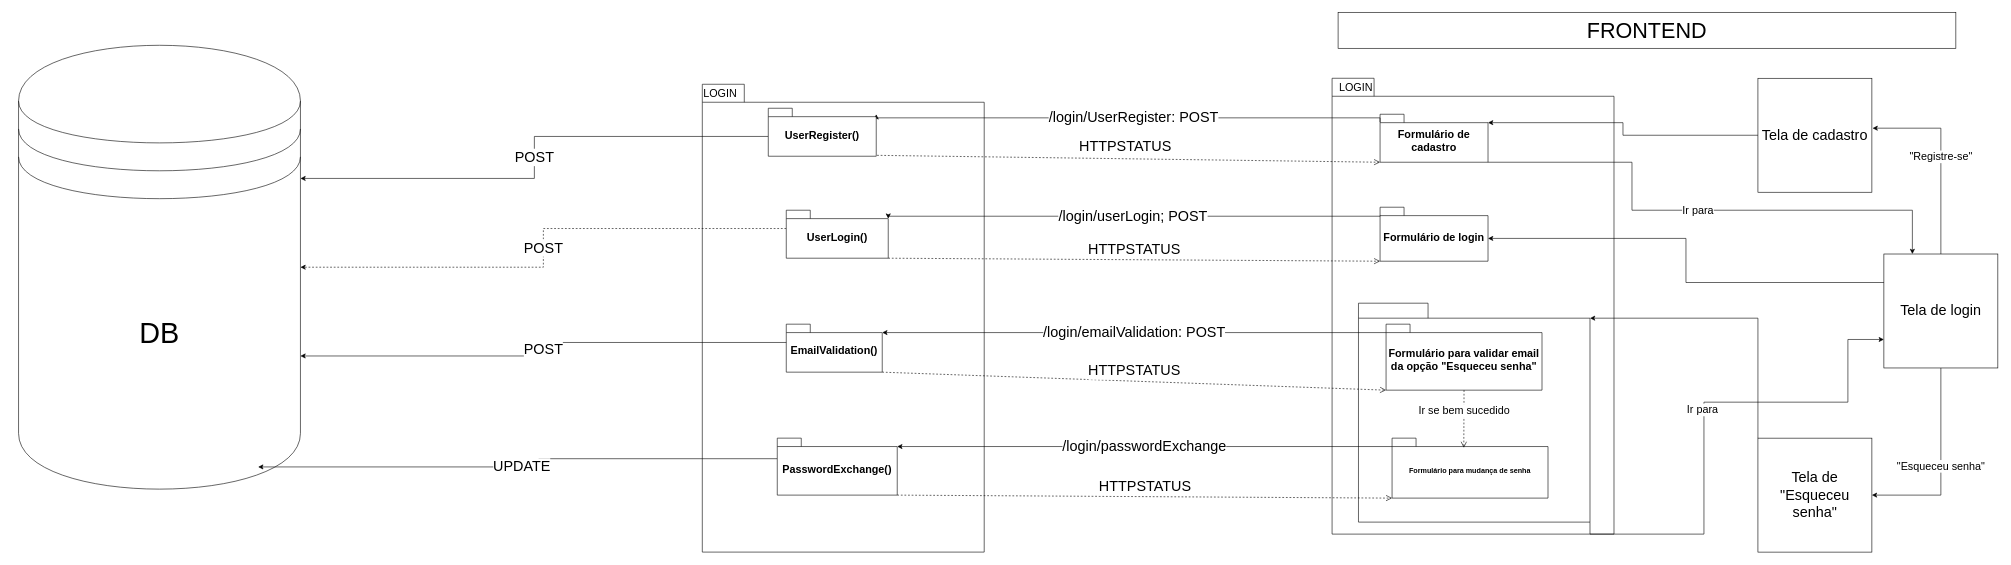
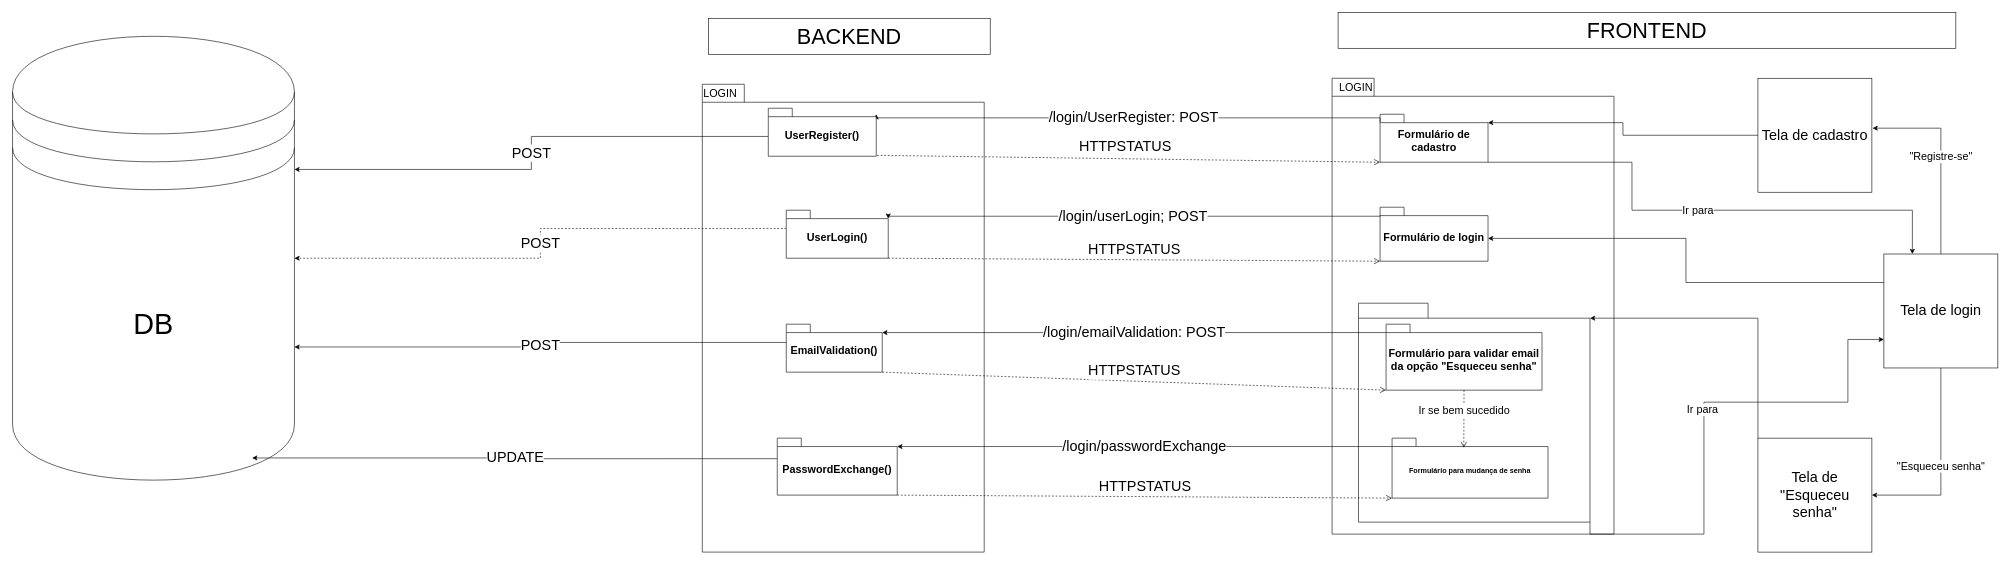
  <mxCell id="0" />
  <mxCell id="1" parent="0" />
  <mxCell id="2" value="" style="shape=folder;fontStyle=1;spacingTop=10;tabWidth=70;tabHeight=30;tabPosition=left;html=1;whiteSpace=wrap;" vertex="1" parent="1"><mxGeometry x="2220" y="130" width="470" height="760" as="geometry" /></mxCell>
  <mxCell id="3" value="&lt;font style=&quot;font-size: 18px;&quot;&gt;Ir para&amp;nbsp;&lt;/font&gt;" style="edgeStyle=orthogonalEdgeStyle;rounded=0;orthogonalLoop=1;jettySize=auto;html=1;exitX=0;exitY=0;exitDx=386;exitDy=365;exitPerimeter=0;entryX=0;entryY=0.75;entryDx=0;entryDy=0;" edge="1" parent="1" source="4" target="34"><mxGeometry relative="1" as="geometry"><Array as="points"><mxPoint x="2650" y="890" /><mxPoint x="2840" y="890" /><mxPoint x="2840" y="670" /><mxPoint x="3080" y="670" /><mxPoint x="3080" y="566" /></Array></mxGeometry></mxCell>
  <mxCell id="4" value="" style="shape=folder;fontStyle=1;spacingTop=10;tabWidth=116;tabHeight=25;tabPosition=left;html=1;whiteSpace=wrap;" vertex="1" parent="1"><mxGeometry x="2264" y="505" width="386" height="365" as="geometry" /></mxCell>
  <mxCell id="5" value="" style="shape=folder;fontStyle=1;spacingTop=10;tabWidth=70;tabHeight=30;tabPosition=left;html=1;whiteSpace=wrap;verticalAlign=middle;" vertex="1" parent="1"><mxGeometry x="1170" y="140" width="470" height="780" as="geometry" /></mxCell>
- <mxCell id="6" value="&lt;font style=&quot;font-size: 48px;&quot;&gt;DB&lt;/font&gt;&lt;div&gt;&lt;br&gt;&lt;/div&gt;" style="shape=datastore;whiteSpace=wrap;html=1;" vertex="1" parent="1"><mxGeometry x="30" y="75" width="470" height="740" as="geometry" /></mxCell>
+ <mxCell id="6" value="&lt;font style=&quot;font-size: 48px;&quot;&gt;DB&lt;/font&gt;&lt;div&gt;&lt;br&gt;&lt;/div&gt;" style="shape=datastore;whiteSpace=wrap;html=1;" vertex="1" parent="1"><mxGeometry x="20" y="60" width="470" height="740" as="geometry" /></mxCell>
+ <mxCell id="7" value="&lt;span style=&quot;font-size: 36px;&quot;&gt;BACKEND&lt;/span&gt;" style="rounded=0;whiteSpace=wrap;html=1;" vertex="1" parent="1"><mxGeometry x="1180" y="30" width="470" height="60" as="geometry" /></mxCell>
  <mxCell id="8" value="&lt;font style=&quot;font-size: 36px;&quot;&gt;FRONTEND&lt;/font&gt;&lt;span style=&quot;color: rgba(0, 0, 0, 0); font-family: monospace; font-size: 0px; text-align: start; text-wrap: nowrap;&quot;&gt;%3CmxGraphModel%3E%3Croot%3E%3CmxCell%20id%3D%220%22%2F%3E%3CmxCell%20id%3D%221%22%20parent%3D%220%22%2F%3E%3CmxCell%20id%3D%222%22%20value%3D%22%22%20style%3D%22endArrow%3Dnone%3Bhtml%3D1%3Brounded%3D0%3BentryX%3D0.322%3BentryY%3D0.021%3BentryDx%3D0%3BentryDy%3D0%3BentryPerimeter%3D0%3BexitX%3D0.323%3BexitY%3D1.006%3BexitDx%3D0%3BexitDy%3D0%3BexitPerimeter%3D0%3B%22%20edge%3D%221%22%20parent%3D%221%22%3E%3CmxGeometry%20width%3D%2250%22%20height%3D%2250%22%20relative%3D%221%22%20as%3D%22geometry%22%3E%3CmxPoint%20x%3D%22581.45%22%20y%3D%221060.4%22%20as%3D%22sourcePoint%22%2F%3E%3CmxPoint%20x%3D%22580.3%22%20y%3D%22134.5%22%20as%3D%22targetPoint%22%2F%3E%3CArray%20as%3D%22points%22%3E%3CmxPoint%20x%3D%22580%22%20y%3D%22594.76%22%2F%3E%3C%2FArray%3E%3C%2FmxGeometry%3E%3C%2FmxCell%3E%3C%2Froot%3E%3C%2FmxGraphModel%3E&lt;/span&gt;" style="rounded=0;whiteSpace=wrap;html=1;" vertex="1" parent="1"><mxGeometry x="2230" y="20" width="1030" height="60" as="geometry" /></mxCell>
  <mxCell id="9" value="&lt;font style=&quot;font-size: 18px;&quot;&gt;LOGIN&lt;/font&gt;" style="text;html=1;align=center;verticalAlign=middle;whiteSpace=wrap;rounded=0;" vertex="1" parent="1"><mxGeometry x="1170" y="140" width="60" height="30" as="geometry" /></mxCell>
  <mxCell id="10" value="&lt;font style=&quot;font-size: 24px;&quot;&gt;POST&lt;/font&gt;" style="edgeStyle=orthogonalEdgeStyle;rounded=0;orthogonalLoop=1;jettySize=auto;html=1;exitX=0;exitY=0;exitDx=0;exitDy=47;exitPerimeter=0;entryX=1;entryY=0.3;entryDx=0;entryDy=0;" edge="1" parent="1" source="23" target="6"><mxGeometry relative="1" as="geometry" /></mxCell>
  <mxCell id="11" value="&lt;font style=&quot;font-size: 24px;&quot;&gt;POST&lt;/font&gt;" style="edgeStyle=orthogonalEdgeStyle;rounded=0;orthogonalLoop=1;jettySize=auto;html=1;exitX=0;exitY=0;exitDx=0;exitDy=30.5;exitPerimeter=0;entryX=1;entryY=0.5;entryDx=0;entryDy=0;dashed=1;" edge="1" parent="1" source="12" target="6"><mxGeometry relative="1" as="geometry" /></mxCell>
  <mxCell id="12" value="&lt;font style=&quot;font-size: 18px;&quot;&gt;UserLogin()&lt;/font&gt;" style="shape=folder;fontStyle=1;spacingTop=10;tabWidth=40;tabHeight=14;tabPosition=left;html=1;whiteSpace=wrap;" vertex="1" parent="1"><mxGeometry x="1310" y="350" width="170" height="80" as="geometry" /></mxCell>
  <mxCell id="13" value="&lt;span style=&quot;font-size: 18px;&quot;&gt;EmailValidation()&lt;/span&gt;" style="shape=folder;fontStyle=1;spacingTop=10;tabWidth=40;tabHeight=14;tabPosition=left;html=1;whiteSpace=wrap;" vertex="1" parent="1"><mxGeometry x="1310" y="540" width="160" height="80" as="geometry" /></mxCell>
  <mxCell id="14" value="&lt;font style=&quot;font-size: 24px;&quot;&gt;UPDATE&lt;/font&gt;" style="edgeStyle=orthogonalEdgeStyle;rounded=0;orthogonalLoop=1;jettySize=auto;html=1;exitX=0;exitY=0;exitDx=0;exitDy=34.25;exitPerimeter=0;entryX=0.85;entryY=0.95;entryDx=0;entryDy=0;entryPerimeter=0;" edge="1" parent="1" source="15" target="6"><mxGeometry relative="1" as="geometry" /></mxCell>
  <mxCell id="15" value="&lt;font style=&quot;font-size: 18px;&quot;&gt;PasswordExchange()&lt;/font&gt;" style="shape=folder;fontStyle=1;spacingTop=10;tabWidth=40;tabHeight=14;tabPosition=left;html=1;whiteSpace=wrap;" vertex="1" parent="1"><mxGeometry x="1295" y="730" width="200" height="95" as="geometry" /></mxCell>
  <mxCell id="16" value="&lt;font style=&quot;font-size: 18px;&quot;&gt;LOGIN&lt;/font&gt;" style="text;html=1;align=center;verticalAlign=middle;whiteSpace=wrap;rounded=0;" vertex="1" parent="1"><mxGeometry x="2230" y="130" width="60" height="30" as="geometry" /></mxCell>
  <mxCell id="17" value="&lt;font style=&quot;font-size: 18px;&quot;&gt;Ir para&lt;/font&gt;" style="edgeStyle=orthogonalEdgeStyle;rounded=0;orthogonalLoop=1;jettySize=auto;html=1;exitX=0;exitY=0;exitDx=180;exitDy=80;exitPerimeter=0;entryX=0.25;entryY=0;entryDx=0;entryDy=0;" edge="1" parent="1" source="18" target="34"><mxGeometry x="-0.001" relative="1" as="geometry"><Array as="points"><mxPoint x="2720" y="270" /><mxPoint x="2720" y="350" /><mxPoint x="3188" y="350" /></Array><mxPoint as="offset" /></mxGeometry></mxCell>
  <mxCell id="18" value="&lt;font style=&quot;font-size: 18px;&quot;&gt;Formulário de cadastro&lt;/font&gt;" style="shape=folder;fontStyle=1;spacingTop=10;tabWidth=40;tabHeight=14;tabPosition=left;html=1;whiteSpace=wrap;" vertex="1" parent="1"><mxGeometry x="2300" y="190" width="180" height="80" as="geometry" /></mxCell>
  <mxCell id="19" value="&lt;font style=&quot;font-size: 24px;&quot;&gt;HTTPSTATUS&lt;/font&gt;" style="html=1;verticalAlign=bottom;endArrow=open;dashed=1;endSize=8;curved=0;rounded=0;exitX=0.941;exitY=0.979;exitDx=0;exitDy=0;exitPerimeter=0;entryX=0;entryY=0;entryDx=0;entryDy=80;entryPerimeter=0;" edge="1" parent="1" source="23" target="18"><mxGeometry x="0.0" y="4" relative="1" as="geometry"><mxPoint x="1870" y="370" as="sourcePoint" /><mxPoint x="1790" y="370" as="targetPoint" /><mxPoint x="1" as="offset" /></mxGeometry></mxCell>
  <mxCell id="20" value="&lt;font style=&quot;font-size: 18px;&quot;&gt;Formulário de login&lt;/font&gt;" style="shape=folder;fontStyle=1;spacingTop=10;tabWidth=40;tabHeight=14;tabPosition=left;html=1;whiteSpace=wrap;" vertex="1" parent="1"><mxGeometry x="2300" y="345" width="180" height="90" as="geometry" /></mxCell>
  <mxCell id="21" value="&lt;font style=&quot;font-size: 24px;&quot;&gt;/login/userLogin; POST&lt;/font&gt;" style="edgeStyle=orthogonalEdgeStyle;rounded=0;orthogonalLoop=1;jettySize=auto;html=1;exitX=0;exitY=0;exitDx=0;exitDy=14;exitPerimeter=0;entryX=0;entryY=0;entryDx=170;entryDy=14;entryPerimeter=0;" edge="1" parent="1" source="20" target="12"><mxGeometry relative="1" as="geometry"><mxPoint x="2300" y="380" as="sourcePoint" /><mxPoint x="1700" y="370" as="targetPoint" /><Array as="points"><mxPoint x="1480" y="360" /></Array></mxGeometry></mxCell>
  <mxCell id="22" value="&lt;font style=&quot;font-size: 24px;&quot;&gt;/login/UserRegister: POST&lt;/font&gt;" style="edgeStyle=orthogonalEdgeStyle;rounded=0;orthogonalLoop=1;jettySize=auto;html=1;entryX=0;entryY=0;entryDx=180;entryDy=14;entryPerimeter=0;" edge="1" parent="1"><mxGeometry x="-0.021" relative="1" as="geometry"><mxPoint x="2300" y="203" as="sourcePoint" /><mxPoint x="1460" y="190" as="targetPoint" /><Array as="points"><mxPoint x="2300" y="196" /><mxPoint x="1460" y="196" /></Array><mxPoint as="offset" /></mxGeometry></mxCell>
  <mxCell id="23" value="&lt;font style=&quot;font-size: 18px;&quot;&gt;UserRegister()&lt;/font&gt;" style="shape=folder;fontStyle=1;spacingTop=10;tabWidth=40;tabHeight=14;tabPosition=left;html=1;whiteSpace=wrap;" vertex="1" parent="1"><mxGeometry x="1280" y="180" width="180" height="80" as="geometry" /></mxCell>
  <mxCell id="24" value="&lt;font style=&quot;font-size: 24px;&quot;&gt;HTTPSTATUS&lt;/font&gt;" style="html=1;verticalAlign=bottom;endArrow=open;dashed=1;endSize=8;curved=0;rounded=0;exitX=0;exitY=0;exitDx=170;exitDy=80;exitPerimeter=0;entryX=0;entryY=0;entryDx=0;entryDy=90;entryPerimeter=0;" edge="1" parent="1" source="12" target="20"><mxGeometry relative="1" as="geometry"><mxPoint x="1990" y="460" as="sourcePoint" /><mxPoint x="1910" y="460" as="targetPoint" /></mxGeometry></mxCell>
  <mxCell id="25" value="&lt;font style=&quot;font-size: 18px;&quot;&gt;Formulário para validar email da opção &quot;Esqueceu senha&quot;&lt;/font&gt;" style="shape=folder;fontStyle=1;spacingTop=10;tabWidth=40;tabHeight=14;tabPosition=left;html=1;whiteSpace=wrap;" vertex="1" parent="1"><mxGeometry x="2310" y="540" width="260" height="110" as="geometry" /></mxCell>
  <mxCell id="26" value="&lt;font style=&quot;font-size: 24px;&quot;&gt;/login/emailValidation: POST&lt;/font&gt;" style="edgeStyle=orthogonalEdgeStyle;rounded=0;orthogonalLoop=1;jettySize=auto;html=1;exitX=0;exitY=0;exitDx=0;exitDy=14;exitPerimeter=0;entryX=0;entryY=0;entryDx=160;entryDy=14;entryPerimeter=0;" edge="1" parent="1" source="25" target="13"><mxGeometry relative="1" as="geometry" /></mxCell>
  <mxCell id="27" value="&lt;font style=&quot;font-size: 24px;&quot;&gt;POST&lt;/font&gt;" style="edgeStyle=orthogonalEdgeStyle;rounded=0;orthogonalLoop=1;jettySize=auto;html=1;exitX=0;exitY=0;exitDx=0;exitDy=30.5;exitPerimeter=0;entryX=1;entryY=0.7;entryDx=0;entryDy=0;" edge="1" parent="1" source="13" target="6"><mxGeometry relative="1" as="geometry" /></mxCell>
  <mxCell id="28" value="&lt;font style=&quot;font-size: 24px;&quot;&gt;HTTPSTATUS&lt;/font&gt;" style="html=1;verticalAlign=bottom;endArrow=open;dashed=1;endSize=8;curved=0;rounded=0;exitX=0;exitY=0;exitDx=160;exitDy=80;exitPerimeter=0;entryX=0;entryY=0;entryDx=0;entryDy=110;entryPerimeter=0;" edge="1" parent="1" source="13" target="25"><mxGeometry relative="1" as="geometry"><mxPoint x="1820" y="600" as="sourcePoint" /><mxPoint x="1740" y="600" as="targetPoint" /></mxGeometry></mxCell>
  <mxCell id="29" value="Formulário para mudança de senha" style="shape=folder;fontStyle=1;spacingTop=10;tabWidth=40;tabHeight=14;tabPosition=left;html=1;whiteSpace=wrap;" vertex="1" parent="1"><mxGeometry x="2320" y="730" width="260" height="100" as="geometry" /></mxCell>
  <mxCell id="30" value="&lt;font style=&quot;font-size: 18px;&quot;&gt;Ir se bem sucedido&lt;/font&gt;" style="html=1;verticalAlign=bottom;endArrow=open;dashed=1;endSize=8;curved=0;rounded=0;exitX=0.5;exitY=1;exitDx=0;exitDy=0;exitPerimeter=0;entryX=0.46;entryY=0.161;entryDx=0;entryDy=0;entryPerimeter=0;" edge="1" parent="1" source="25" target="29"><mxGeometry relative="1" as="geometry"><mxPoint x="2350" y="640" as="sourcePoint" /><mxPoint x="2270" y="640" as="targetPoint" /></mxGeometry></mxCell>
  <mxCell id="31" value="&lt;font style=&quot;font-size: 24px;&quot;&gt;/login/passwordExchange&lt;/font&gt;" style="edgeStyle=orthogonalEdgeStyle;rounded=0;orthogonalLoop=1;jettySize=auto;html=1;exitX=0;exitY=0;exitDx=0;exitDy=14;exitPerimeter=0;entryX=0;entryY=0;entryDx=200;entryDy=14;entryPerimeter=0;" edge="1" parent="1" source="29" target="15"><mxGeometry relative="1" as="geometry" /></mxCell>
  <mxCell id="32" value="&lt;font style=&quot;font-size: 24px;&quot;&gt;HTTPSTATUS&lt;/font&gt;" style="html=1;verticalAlign=bottom;endArrow=open;dashed=1;endSize=8;curved=0;rounded=0;exitX=0;exitY=0;exitDx=200;exitDy=95;exitPerimeter=0;entryX=0;entryY=0;entryDx=0;entryDy=100;entryPerimeter=0;" edge="1" parent="1" source="15" target="29"><mxGeometry relative="1" as="geometry"><mxPoint x="1930" y="700" as="sourcePoint" /><mxPoint x="1850" y="700" as="targetPoint" /></mxGeometry></mxCell>
  <mxCell id="33" value="&lt;font style=&quot;font-size: 18px;&quot;&gt;&quot;Esqueceu senha&quot;&lt;/font&gt;" style="edgeStyle=orthogonalEdgeStyle;rounded=0;orthogonalLoop=1;jettySize=auto;html=1;exitX=0.5;exitY=1;exitDx=0;exitDy=0;entryX=1;entryY=0.5;entryDx=0;entryDy=0;" edge="1" parent="1" source="34" target="39"><mxGeometry relative="1" as="geometry" /></mxCell>
  <mxCell id="34" value="&lt;font style=&quot;font-size: 24px;&quot;&gt;Tela de login&lt;/font&gt;" style="whiteSpace=wrap;html=1;aspect=fixed;" vertex="1" parent="1"><mxGeometry x="3140" y="423" width="190" height="190" as="geometry" /></mxCell>
  <mxCell id="35" style="edgeStyle=orthogonalEdgeStyle;rounded=0;orthogonalLoop=1;jettySize=auto;html=1;exitX=0;exitY=0.25;exitDx=0;exitDy=0;entryX=0;entryY=0;entryDx=180;entryDy=52;entryPerimeter=0;" edge="1" parent="1" source="34" target="20"><mxGeometry relative="1" as="geometry" /></mxCell>
  <mxCell id="36" value="&lt;font style=&quot;font-size: 24px;&quot;&gt;Tela de cadastro&lt;/font&gt;" style="whiteSpace=wrap;html=1;aspect=fixed;" vertex="1" parent="1"><mxGeometry x="2930" y="130" width="190" height="190" as="geometry" /></mxCell>
  <mxCell id="37" value="&lt;font style=&quot;font-size: 18px;&quot;&gt;&quot;Registre-se&quot;&lt;/font&gt;" style="edgeStyle=orthogonalEdgeStyle;rounded=0;orthogonalLoop=1;jettySize=auto;html=1;exitX=0.5;exitY=0;exitDx=0;exitDy=0;entryX=1.006;entryY=0.438;entryDx=0;entryDy=0;entryPerimeter=0;" edge="1" parent="1" source="34" target="36"><mxGeometry relative="1" as="geometry"><Array as="points"><mxPoint x="3235" y="213" /></Array></mxGeometry></mxCell>
  <mxCell id="38" style="edgeStyle=orthogonalEdgeStyle;rounded=0;orthogonalLoop=1;jettySize=auto;html=1;exitX=0;exitY=0.5;exitDx=0;exitDy=0;entryX=0;entryY=0;entryDx=180;entryDy=14;entryPerimeter=0;" edge="1" parent="1" source="36" target="18"><mxGeometry relative="1" as="geometry" /></mxCell>
  <mxCell id="39" value="&lt;font style=&quot;font-size: 24px;&quot;&gt;Tela de &quot;Esqueceu senha&quot;&lt;/font&gt;" style="whiteSpace=wrap;html=1;aspect=fixed;" vertex="1" parent="1"><mxGeometry x="2930" y="730" width="190" height="190" as="geometry" /></mxCell>
  <mxCell id="40" style="edgeStyle=orthogonalEdgeStyle;rounded=0;orthogonalLoop=1;jettySize=auto;html=1;exitX=0;exitY=0;exitDx=0;exitDy=0;entryX=0;entryY=0;entryDx=386;entryDy=25;entryPerimeter=0;" edge="1" parent="1" source="39" target="4"><mxGeometry relative="1" as="geometry" /></mxCell>
